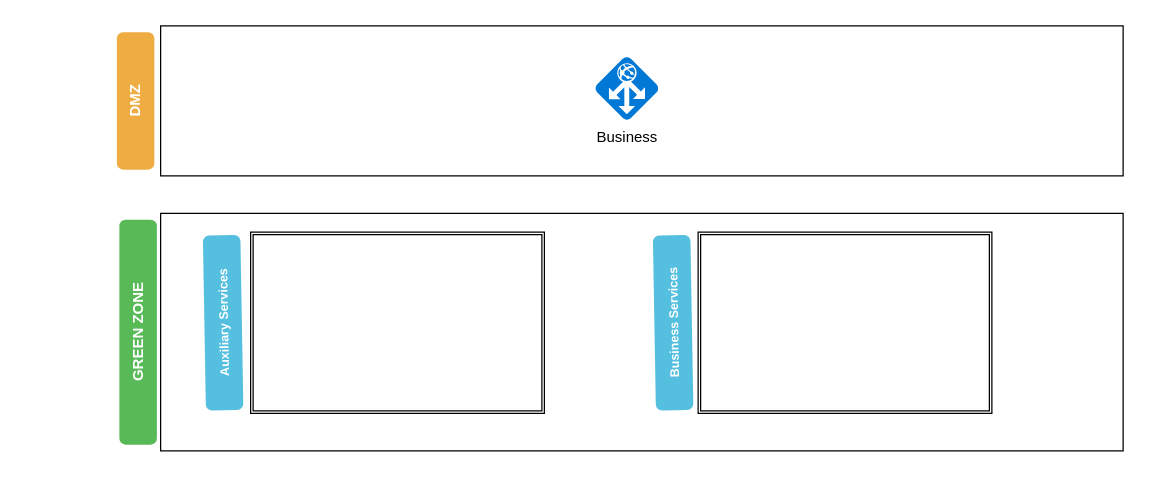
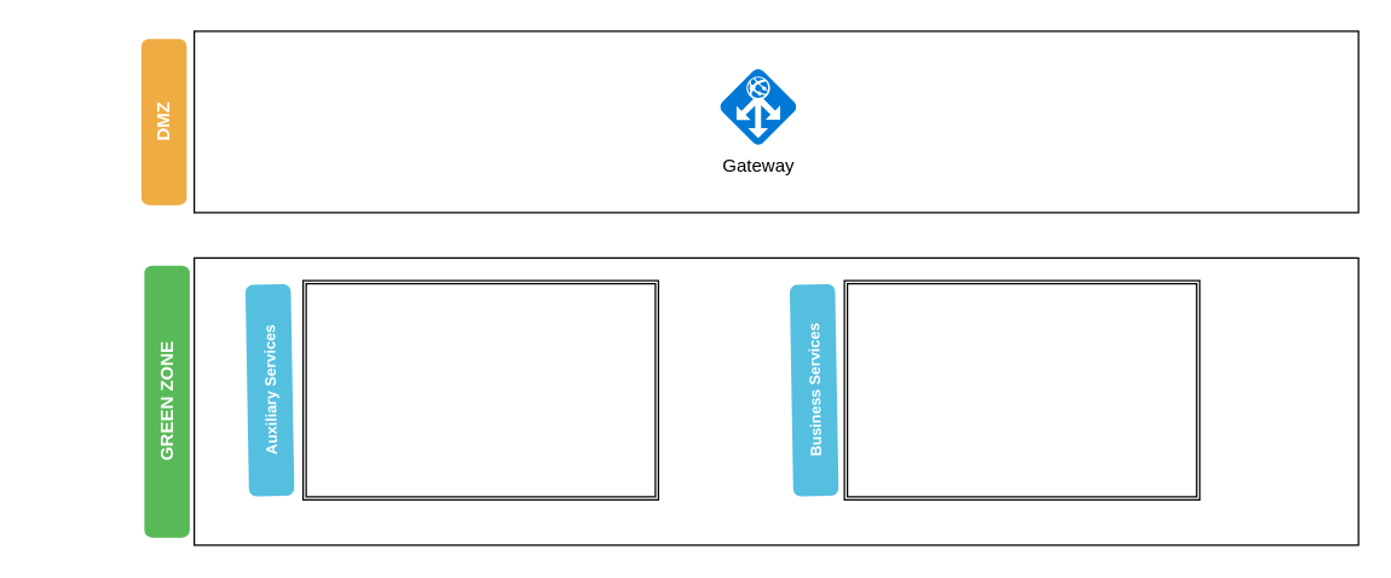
  <mxCell id="0" />
  <mxCell id="1" parent="0" />
  <mxCell value="" id="2" parent="1" style="rounded=0;whiteSpace=wrap;html=1;" vertex="1"><mxGeometry as="geometry" height="120" width="770" y="20" x="128" /></mxCell>
  <mxCell value="DMZ" id="3" parent="1" style="html=1;shadow=0;dashed=0;shape=mxgraph.bootstrap.rrect;align=center;rSize=5;strokeColor=none;fillColor=#EFAC43;fontColor=#ffffff;fontStyle=1;whiteSpace=wrap;rotation=-90;" vertex="1"><mxGeometry as="geometry" height="30" width="110" y="65" x="53" /></mxCell>
- <mxCell value="Business" id="4" parent="1" style="shadow=0;dashed=0;html=1;strokeColor=none;labelPosition=center;verticalLabelPosition=bottom;verticalAlign=top;align=center;shape=mxgraph.mscae.cloud.application_gateway;fillColor=#0079D6;pointerEvents=1;" vertex="1"><mxGeometry as="geometry" height="50" width="50" y="45" x="476" /></mxCell>
+ <mxCell value="Gateway" id="4" parent="1" style="shadow=0;dashed=0;html=1;strokeColor=none;labelPosition=center;verticalLabelPosition=bottom;verticalAlign=top;align=center;shape=mxgraph.mscae.cloud.application_gateway;fillColor=#0079D6;pointerEvents=1;" vertex="1"><mxGeometry as="geometry" height="50" width="50" y="45" x="476" /></mxCell>
  <mxCell value="" id="5" parent="1" style="rounded=0;whiteSpace=wrap;html=1;" vertex="1"><mxGeometry as="geometry" height="190" width="770" y="170" x="128" /></mxCell>
  <mxCell value="GREEN ZONE" id="6" parent="1" style="html=1;shadow=0;dashed=0;shape=mxgraph.bootstrap.rrect;align=center;rSize=5;strokeColor=none;fillColor=#58B957;fontColor=#ffffff;fontStyle=1;whiteSpace=wrap;rotation=-90;" vertex="1"><mxGeometry as="geometry" height="30" width="180" y="250" x="20" /></mxCell>
  <mxCell value="" id="7" parent="1" style="shape=ext;double=1;rounded=0;whiteSpace=wrap;html=1;" vertex="1"><mxGeometry as="geometry" height="145" width="235" y="185" x="200" /></mxCell>
  <mxCell value="" id="8" parent="1" style="shape=ext;double=1;rounded=0;whiteSpace=wrap;html=1;" vertex="1"><mxGeometry as="geometry" height="145" width="235" y="185" x="558" /></mxCell>
  <mxCell value="Business Services" id="9" parent="1" style="html=1;shadow=0;dashed=0;shape=mxgraph.bootstrap.rrect;align=center;rSize=5;strokeColor=none;fillColor=#55BFE0;fontColor=#ffffff;fontStyle=1;whiteSpace=wrap;fontSize=10;rotation=-91;" vertex="1"><mxGeometry as="geometry" height="30" width="140" y="242.5" x="468" /></mxCell>
  <mxCell value="Auxiliary&amp;nbsp;Services" id="10" parent="1" style="html=1;shadow=0;dashed=0;shape=mxgraph.bootstrap.rrect;align=center;rSize=5;strokeColor=none;fillColor=#55BFE0;fontColor=#ffffff;fontStyle=1;whiteSpace=wrap;fontSize=10;rotation=-91;" vertex="1"><mxGeometry as="geometry" height="30" width="140" y="242.5" x="108" /></mxCell>
